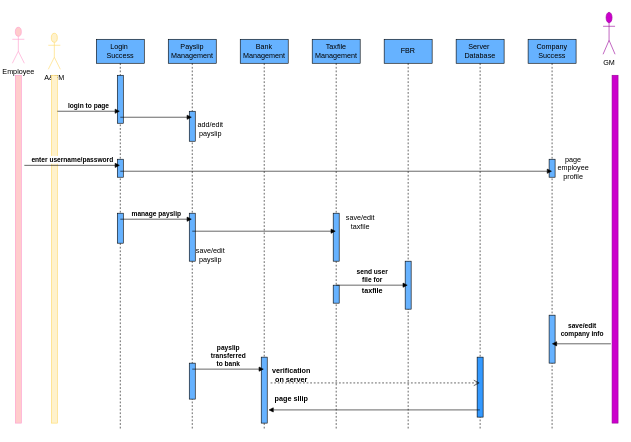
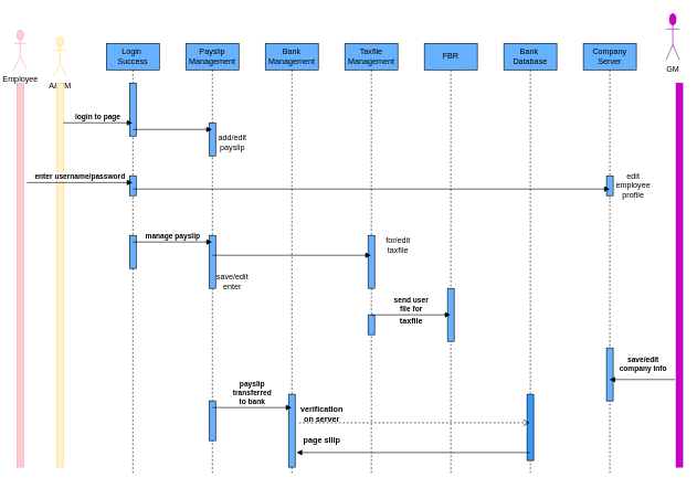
  <mxCell id="0" />
  <mxCell id="1" parent="0" />
  <mxCell id="2" value="" style="html=1;points=[];perimeter=orthogonalPerimeter;strokeColor=#FF99CC;fillColor=#FFCCCC;" parent="1" vertex="1"><mxGeometry x="25" y="125" width="10" height="580" as="geometry" /></mxCell>
  <mxCell id="3" value="Employee" style="shape=umlActor;verticalLabelPosition=bottom;verticalAlign=top;html=1;strokeColor=#FF99CC;fillColor=#FFCCCC;" parent="1" vertex="1"><mxGeometry x="20" y="45" width="20" height="60" as="geometry" /></mxCell>
  <mxCell id="4" value="A&amp;amp;FM" style="shape=umlActor;verticalLabelPosition=bottom;verticalAlign=top;html=1;strokeColor=#FFD966;fillColor=#FFF2CC;" parent="1" vertex="1"><mxGeometry x="80" y="55" width="20" height="60" as="geometry" /></mxCell>
  <mxCell id="5" value="" style="html=1;points=[];perimeter=orthogonalPerimeter;strokeColor=#FFD966;fillColor=#FFF2CC;" parent="1" vertex="1"><mxGeometry x="85" y="125" width="10" height="580" as="geometry" /></mxCell>
  <mxCell id="6" value="GM" style="shape=umlActor;verticalLabelPosition=bottom;verticalAlign=top;html=1;strokeColor=#990099;fillColor=#CC00CC;" parent="1" vertex="1"><mxGeometry x="1005" y="20" width="20" height="70" as="geometry" /></mxCell>
  <mxCell id="7" value="" style="html=1;points=[];perimeter=orthogonalPerimeter;strokeColor=#990099;fillColor=#CC00CC;" parent="1" vertex="1"><mxGeometry x="1020" y="125" width="10" height="580" as="geometry" /></mxCell>
  <mxCell id="8" value="Login&amp;nbsp;&lt;br&gt;Success" style="shape=umlLifeline;perimeter=lifelinePerimeter;whiteSpace=wrap;html=1;container=1;collapsible=0;recursiveResize=0;outlineConnect=0;strokeColor=#000000;fillColor=#66B2FF;" parent="1" vertex="1"><mxGeometry x="160" y="65" width="80" height="650" as="geometry" /></mxCell>
  <mxCell id="9" value="" style="html=1;points=[];perimeter=orthogonalPerimeter;strokeColor=#000000;fillColor=#66B2FF;" parent="8" vertex="1"><mxGeometry x="35" y="60" width="10" height="80" as="geometry" /></mxCell>
  <mxCell id="10" value="" style="html=1;points=[];perimeter=orthogonalPerimeter;strokeColor=#000000;fillColor=#66B2FF;" parent="8" vertex="1"><mxGeometry x="35" y="200" width="10" height="30" as="geometry" /></mxCell>
  <mxCell id="11" value="" style="html=1;points=[];perimeter=orthogonalPerimeter;strokeColor=#000000;fillColor=#66B2FF;" parent="8" vertex="1"><mxGeometry x="35" y="290" width="10" height="50" as="geometry" /></mxCell>
  <mxCell id="12" value="Payslip&lt;br&gt;Management" style="shape=umlLifeline;perimeter=lifelinePerimeter;whiteSpace=wrap;html=1;container=1;collapsible=0;recursiveResize=0;outlineConnect=0;strokeColor=#000000;fillColor=#66B2FF;" parent="1" vertex="1"><mxGeometry x="280" y="65" width="80" height="650" as="geometry" /></mxCell>
  <mxCell id="13" value="" style="html=1;points=[];perimeter=orthogonalPerimeter;strokeColor=#000000;fillColor=#66B2FF;" parent="12" vertex="1"><mxGeometry x="35" y="120" width="10" height="50" as="geometry" /></mxCell>
  <mxCell id="14" value="" style="html=1;points=[];perimeter=orthogonalPerimeter;strokeColor=#000000;fillColor=#66B2FF;" parent="12" vertex="1"><mxGeometry x="35" y="290" width="10" height="80" as="geometry" /></mxCell>
  <mxCell id="15" value="" style="html=1;points=[];perimeter=orthogonalPerimeter;strokeColor=#000000;fillColor=#66B2FF;" parent="12" vertex="1"><mxGeometry x="35" y="540" width="10" height="60" as="geometry" /></mxCell>
  <mxCell id="16" value="Bank&lt;br&gt;Management" style="shape=umlLifeline;perimeter=lifelinePerimeter;whiteSpace=wrap;html=1;container=1;collapsible=0;recursiveResize=0;outlineConnect=0;strokeColor=#000000;fillColor=#66B2FF;" parent="1" vertex="1"><mxGeometry x="400" y="65" width="80" height="650" as="geometry" /></mxCell>
  <mxCell id="17" value="" style="html=1;points=[];perimeter=orthogonalPerimeter;strokeColor=#000000;fillColor=#66B2FF;" parent="16" vertex="1"><mxGeometry x="35" y="530" width="10" height="110" as="geometry" /></mxCell>
  <mxCell id="18" value="Taxfile&lt;br&gt;Management" style="shape=umlLifeline;perimeter=lifelinePerimeter;whiteSpace=wrap;html=1;container=1;collapsible=0;recursiveResize=0;outlineConnect=0;strokeColor=#000000;fillColor=#66B2FF;" parent="1" vertex="1"><mxGeometry x="520" y="65" width="80" height="650" as="geometry" /></mxCell>
  <mxCell id="19" value="" style="html=1;points=[];perimeter=orthogonalPerimeter;strokeColor=#000000;fillColor=#66B2FF;" parent="18" vertex="1"><mxGeometry x="35" y="290" width="10" height="80" as="geometry" /></mxCell>
  <mxCell id="20" value="" style="html=1;points=[];perimeter=orthogonalPerimeter;strokeColor=#000000;fillColor=#66B2FF;" parent="18" vertex="1"><mxGeometry x="35" y="410" width="10" height="30" as="geometry" /></mxCell>
  <mxCell id="21" value="FBR" style="shape=umlLifeline;perimeter=lifelinePerimeter;whiteSpace=wrap;html=1;container=1;collapsible=0;recursiveResize=0;outlineConnect=0;strokeColor=#000000;fillColor=#66B2FF;" parent="1" vertex="1"><mxGeometry x="640" y="65" width="80" height="650" as="geometry" /></mxCell>
  <mxCell id="22" value="" style="html=1;points=[];perimeter=orthogonalPerimeter;strokeColor=#000000;fillColor=#66B2FF;" parent="21" vertex="1"><mxGeometry x="35" y="370" width="10" height="80" as="geometry" /></mxCell>
- <mxCell id="23" value="Server&amp;nbsp;&lt;br&gt;Database" style="shape=umlLifeline;perimeter=lifelinePerimeter;whiteSpace=wrap;html=1;container=1;collapsible=0;recursiveResize=0;outlineConnect=0;strokeColor=#000000;fillColor=#66B2FF;" parent="1" vertex="1"><mxGeometry x="760" y="65" width="80" height="650" as="geometry" /></mxCell>
- <mxCell id="24" value="Company&lt;br&gt;Success" style="shape=umlLifeline;perimeter=lifelinePerimeter;whiteSpace=wrap;html=1;container=1;collapsible=0;recursiveResize=0;outlineConnect=0;strokeColor=#000000;fillColor=#66B2FF;" parent="1" vertex="1"><mxGeometry x="880" y="65" width="80" height="650" as="geometry" /></mxCell>
+ <mxCell id="23" value="Bank&amp;nbsp;&lt;br&gt;Database" style="shape=umlLifeline;perimeter=lifelinePerimeter;whiteSpace=wrap;html=1;container=1;collapsible=0;recursiveResize=0;outlineConnect=0;strokeColor=#000000;fillColor=#66B2FF;" parent="1" vertex="1"><mxGeometry x="760" y="65" width="80" height="650" as="geometry" /></mxCell>
+ <mxCell id="24" value="Company&lt;br&gt;Server" style="shape=umlLifeline;perimeter=lifelinePerimeter;whiteSpace=wrap;html=1;container=1;collapsible=0;recursiveResize=0;outlineConnect=0;strokeColor=#000000;fillColor=#66B2FF;" parent="1" vertex="1"><mxGeometry x="880" y="65" width="80" height="650" as="geometry" /></mxCell>
  <mxCell id="25" value="" style="html=1;points=[];perimeter=orthogonalPerimeter;strokeColor=#000000;fillColor=#66B2FF;" parent="24" vertex="1"><mxGeometry x="35" y="200" width="10" height="30" as="geometry" /></mxCell>
  <mxCell id="26" value="" style="html=1;points=[];perimeter=orthogonalPerimeter;strokeColor=#000000;fillColor=#66B2FF;" parent="24" vertex="1"><mxGeometry x="35" y="460" width="10" height="80" as="geometry" /></mxCell>
  <mxCell id="27" value="&lt;b&gt;login to page&lt;/b&gt;" style="html=1;verticalAlign=bottom;endArrow=block;" parent="1" target="8" edge="1"><mxGeometry width="80" relative="1" as="geometry"><mxPoint x="95" y="185" as="sourcePoint" /><mxPoint x="175" y="185" as="targetPoint" /></mxGeometry></mxCell>
  <mxCell id="28" value="" style="html=1;verticalAlign=bottom;endArrow=block;" parent="1" target="12" edge="1"><mxGeometry x="1" y="-29" width="80" relative="1" as="geometry"><mxPoint x="200" y="195" as="sourcePoint" /><mxPoint x="280" y="195" as="targetPoint" /><mxPoint x="20" y="-9" as="offset" /></mxGeometry></mxCell>
  <mxCell id="29" value="add/edit&lt;br&gt;payslip" style="text;html=1;align=center;verticalAlign=middle;resizable=0;points=[];autosize=1;" parent="1" vertex="1"><mxGeometry x="320" y="200" width="60" height="30" as="geometry" /></mxCell>
  <mxCell id="30" value="&lt;b&gt;enter username/password&lt;/b&gt;" style="html=1;verticalAlign=bottom;endArrow=block;exitX=1.5;exitY=0.259;exitDx=0;exitDy=0;exitPerimeter=0;" parent="1" source="2" target="8" edge="1"><mxGeometry width="80" relative="1" as="geometry"><mxPoint x="95" y="275" as="sourcePoint" /><mxPoint x="175" y="275" as="targetPoint" /></mxGeometry></mxCell>
  <mxCell id="31" value="" style="html=1;verticalAlign=bottom;endArrow=block;" parent="1" edge="1"><mxGeometry width="80" relative="1" as="geometry"><mxPoint x="200" y="285" as="sourcePoint" /><mxPoint x="920" y="285" as="targetPoint" /></mxGeometry></mxCell>
- <mxCell id="32" value="page&lt;br&gt;employee&lt;br&gt;profile" style="text;html=1;align=center;verticalAlign=middle;resizable=0;points=[];autosize=1;" parent="1" vertex="1"><mxGeometry x="920" y="255" width="70" height="50" as="geometry" /></mxCell>
+ <mxCell id="32" value="edit&lt;br&gt;employee&lt;br&gt;profile" style="text;html=1;align=center;verticalAlign=middle;resizable=0;points=[];autosize=1;" parent="1" vertex="1"><mxGeometry x="920" y="255" width="70" height="50" as="geometry" /></mxCell>
  <mxCell id="33" value="&lt;b&gt;manage payslip&lt;/b&gt;" style="html=1;verticalAlign=bottom;endArrow=block;" parent="1" target="12" edge="1"><mxGeometry width="80" relative="1" as="geometry"><mxPoint x="200" y="365" as="sourcePoint" /><mxPoint x="280" y="365" as="targetPoint" /></mxGeometry></mxCell>
- <mxCell id="34" value="save/edit&lt;br&gt;payslip" style="text;html=1;align=center;verticalAlign=middle;resizable=0;points=[];autosize=1;" parent="1" vertex="1"><mxGeometry x="320" y="410" width="60" height="30" as="geometry" /></mxCell>
+ <mxCell id="34" value="save/edit&lt;br&gt;enter" style="text;html=1;align=center;verticalAlign=middle;resizable=0;points=[];autosize=1;" parent="1" vertex="1"><mxGeometry x="320" y="410" width="60" height="30" as="geometry" /></mxCell>
  <mxCell id="35" value="" style="html=1;verticalAlign=bottom;endArrow=block;" parent="1" target="18" edge="1"><mxGeometry width="80" relative="1" as="geometry"><mxPoint x="320" y="385" as="sourcePoint" /><mxPoint x="400" y="385" as="targetPoint" /></mxGeometry></mxCell>
- <mxCell id="36" value="save/edit&lt;br&gt;taxfile" style="text;html=1;align=center;verticalAlign=middle;resizable=0;points=[];autosize=1;" parent="1" vertex="1"><mxGeometry x="570" y="355" width="60" height="30" as="geometry" /></mxCell>
+ <mxCell id="36" value="for/edit&lt;br&gt;taxfile" style="text;html=1;align=center;verticalAlign=middle;resizable=0;points=[];autosize=1;" parent="1" vertex="1"><mxGeometry x="570" y="355" width="60" height="30" as="geometry" /></mxCell>
  <mxCell id="37" value="&lt;b&gt;send user&lt;br&gt;file for&lt;/b&gt;" style="html=1;verticalAlign=bottom;endArrow=block;" parent="1" target="21" edge="1"><mxGeometry width="80" relative="1" as="geometry"><mxPoint x="560" y="475" as="sourcePoint" /><mxPoint x="640" y="475" as="targetPoint" /></mxGeometry></mxCell>
  <mxCell id="38" value="&lt;b&gt;taxfile&lt;/b&gt;" style="text;html=1;align=center;verticalAlign=middle;resizable=0;points=[];autosize=1;" parent="1" vertex="1"><mxGeometry x="585" y="475" width="70" height="20" as="geometry" /></mxCell>
  <mxCell id="39" value="&lt;b&gt;save/edit&lt;br&gt;company info&lt;/b&gt;" style="html=1;verticalAlign=bottom;endArrow=block;exitX=-0.2;exitY=0.772;exitDx=0;exitDy=0;exitPerimeter=0;" parent="1" source="7" target="24" edge="1"><mxGeometry x="-0.029" y="-8" width="80" relative="1" as="geometry"><mxPoint x="940" y="545" as="sourcePoint" /><mxPoint x="1020" y="545" as="targetPoint" /><mxPoint as="offset" /></mxGeometry></mxCell>
  <mxCell id="40" value="&lt;b&gt;payslip&lt;br&gt;transferred&lt;br&gt;to bank&lt;/b&gt;" style="html=1;verticalAlign=bottom;endArrow=block;" parent="1" target="16" edge="1"><mxGeometry width="80" relative="1" as="geometry"><mxPoint x="320" y="615" as="sourcePoint" /><mxPoint x="400" y="615" as="targetPoint" /></mxGeometry></mxCell>
  <mxCell id="41" value="" style="html=1;points=[];perimeter=orthogonalPerimeter;fillColor=#3399FF;" parent="1" vertex="1"><mxGeometry x="795" y="595" width="10" height="100" as="geometry" /></mxCell>
  <mxCell id="42" value="" style="html=1;verticalAlign=bottom;endArrow=open;dashed=1;endSize=8;exitX=1.567;exitY=0.391;exitDx=0;exitDy=0;exitPerimeter=0;" parent="1" source="17" target="23" edge="1"><mxGeometry relative="1" as="geometry"><mxPoint x="610" y="525" as="sourcePoint" /><mxPoint x="530" y="525" as="targetPoint" /></mxGeometry></mxCell>
  <mxCell id="43" value="&lt;b&gt;verification&lt;br&gt;on server&lt;/b&gt;" style="text;html=1;align=center;verticalAlign=middle;resizable=0;points=[];autosize=1;" parent="1" vertex="1"><mxGeometry x="445" y="610" width="80" height="30" as="geometry" /></mxCell>
  <mxCell id="44" value="" style="html=1;verticalAlign=bottom;endArrow=block;" parent="1" source="23" edge="1"><mxGeometry width="80" relative="1" as="geometry"><mxPoint x="530" y="515" as="sourcePoint" /><mxPoint x="447" y="683" as="targetPoint" /></mxGeometry></mxCell>
  <mxCell id="45" value="&lt;b&gt;page sllip&lt;/b&gt;" style="text;html=1;align=center;verticalAlign=middle;resizable=0;points=[];autosize=1;" parent="1" vertex="1"><mxGeometry x="440" y="655" width="90" height="20" as="geometry" /></mxCell>
